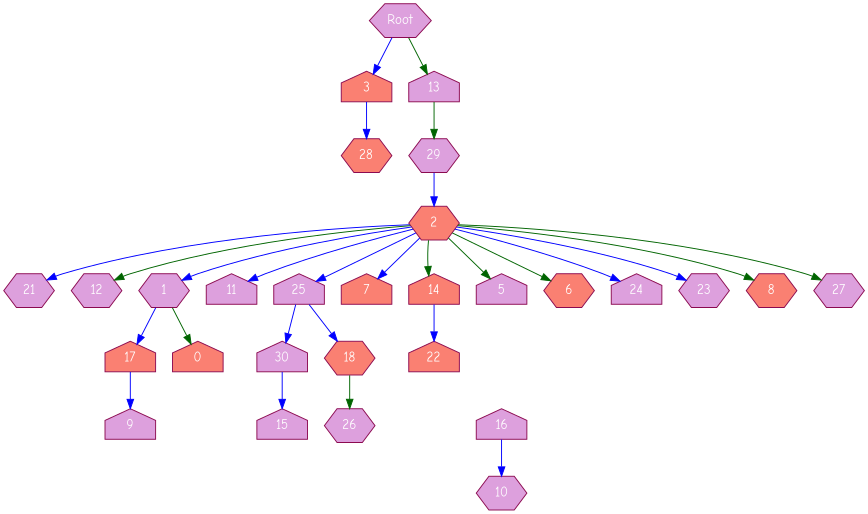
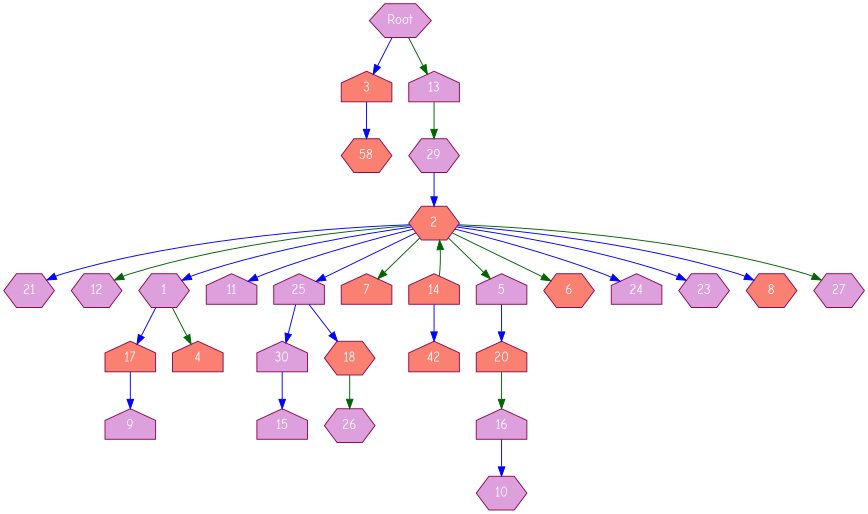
  digraph {
    fontname="Comic Neue"
    node [color=deeppink4 fillcolor=plum fontcolor=white fontname="Comic Neue" shape=house style=filled]
    edge [color=blue fontname="Comic Neue"]
    Root [shape=hexagon]
    3 [fillcolor=salmon]
    13
-   28 [fillcolor=salmon shape=hexagon]
+   28 [fillcolor=salmon shape=hexagon label=58]
    29 [shape=hexagon]
    2 [fillcolor=salmon shape=hexagon]
    21 [shape=hexagon]
    12 [shape=hexagon]
    1 [shape=hexagon]
    11
    25
    7 [fillcolor=salmon]
    14 [fillcolor=salmon]
    5
    6 [fillcolor=salmon shape=hexagon]
    24
    23 [shape=hexagon]
    8 [fillcolor=salmon shape=hexagon]
    27 [shape=hexagon]
    17 [fillcolor=salmon]
-   4 [fillcolor=salmon label=0]
+   4 [fillcolor=salmon]
    30
    18 [fillcolor=salmon shape=hexagon]
-   22 [fillcolor=salmon]
+   22 [fillcolor=salmon label=42]
+   20 [fillcolor=salmon]
    9
    15
    26 [shape=hexagon]
    16
    10 [shape=hexagon]
    Root -> 3
    Root -> 13 [color=darkgreen]
    3 -> 28
    13 -> 29 [color=darkgreen]
    29 -> 2
    2 -> 21
    2 -> 12 [color=darkgreen]
    2 -> 1
    2 -> 11
    2 -> 25
-   2 -> 7
-   2 -> 14 [color=darkgreen]
+   2 -> 7 [color=darkgreen]
+   14 -> 2 [color=darkgreen]
    2 -> 5 [color=darkgreen]
    2 -> 6 [color=darkgreen]
    2 -> 24
    2 -> 23
-   2 -> 8 [color=darkgreen]
+   2 -> 8
    2 -> 27 [color=darkgreen]
    1 -> 17
    1 -> 4 [color=darkgreen]
    25 -> 30
    25 -> 18
    14 -> 22
+   5 -> 20
    17 -> 9
    30 -> 15
    18 -> 26 [color=darkgreen]
+   20 -> 16 [color=darkgreen]
    16 -> 10
  }
